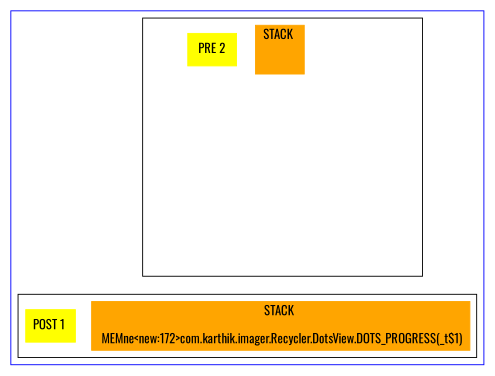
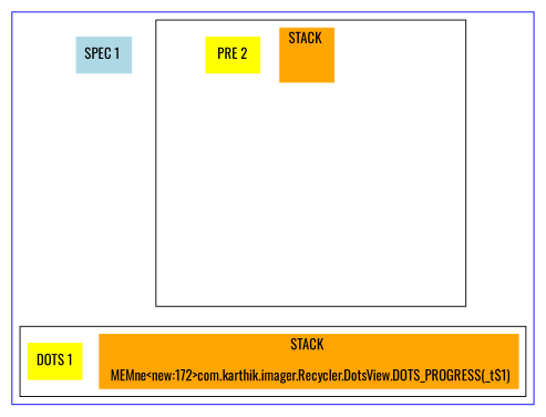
  digraph {
    compound=true
    fontname=Oswald
    node [fontname=Oswald shape=box style=invis]
    edge [fontname=Oswald style=invis]
    n1 [color=orange label="STACK \n\n " style=filled]
    inv_11
    inv_12
    inv_13
    inv_14
    inv_111
    inv_1111
    inv_122
    inv_1222
    inv_133
    inv_1333
    inv_144
    inv_1444
    n14 [color=yellow label="PRE 2" style=filled]
    n15 [color=orange label="STACK \n\n MEMne<new:172>com.karthik.imager.Recycler.DotsView.DOTS_PROGRESS(_t$1)" style=filled]
-   n16 [color=yellow label="POST 1 " style=filled]
+   n16 [color=yellow label="DOTS 1" style=filled]
+   n17 [color=lightblue label="SPEC 1 " style=filled]
    subgraph cluster_1 {
      color=blue
+     n17
      subgraph cluster_2 {
        color=black
        n14
        subgraph sub_3 {
          color=black
          n1
          inv_11
          inv_12
          inv_13
          inv_14
          inv_111
          inv_1111
          inv_122
          inv_1222
          inv_133
          inv_1333
          inv_144
          inv_1444
        }
      }
      subgraph cluster_4 {
        color=black
        n16
        subgraph sub_5 {
          color=black
          n15
        }
      }
    }
    n1 -> inv_11
    n1 -> inv_12
    n1 -> inv_13
    n1 -> inv_14
    inv_11 -> inv_111
    inv_12 -> inv_122
    inv_13 -> inv_133
    inv_14 -> inv_144
    inv_111 -> inv_1111
    inv_1111 -> n15
    inv_122 -> inv_1222
    inv_1222 -> n15
    inv_133 -> inv_1333
    inv_1333 -> n15
    inv_144 -> inv_1444
    inv_1444 -> n15
  }
